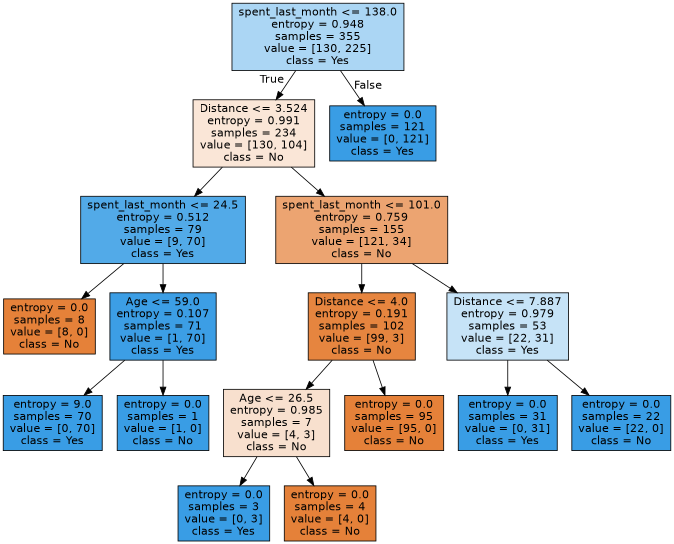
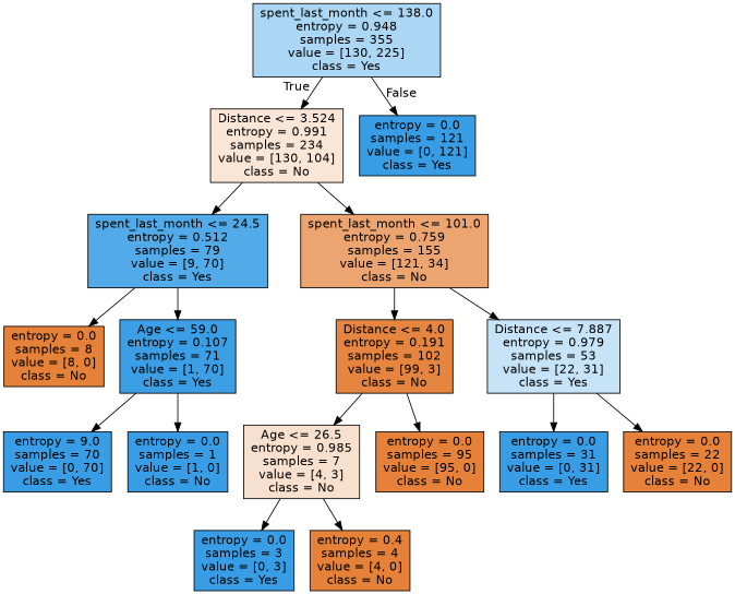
  digraph {
    node [color=black fillcolor="#399de5" fontname=helvetica shape=box style=filled]
    edge [fontname=helvetica]
    n1 [fillcolor="#abd6f4" label="spent_last_month <= 138.0\nentropy = 0.948\nsamples = 355\nvalue = [130, 225]\nclass = Yes"]
    n2 [fillcolor="#fae6d7" label="Distance <= 3.524\nentropy = 0.991\nsamples = 234\nvalue = [130, 104]\nclass = No"]
    n3 [label="entropy = 0.0\nsamples = 121\nvalue = [0, 121]\nclass = Yes"]
    n4 [fillcolor="#52aae8" label="spent_last_month <= 24.5\nentropy = 0.512\nsamples = 79\nvalue = [9, 70]\nclass = Yes"]
    n5 [fillcolor="#eca471" label="spent_last_month <= 101.0\nentropy = 0.759\nsamples = 155\nvalue = [121, 34]\nclass = No"]
    n6 [fillcolor="#e58139" label="entropy = 0.0\nsamples = 8\nvalue = [8, 0]\nclass = No"]
    n7 [fillcolor="#3c9ee5" label="Age <= 59.0\nentropy = 0.107\nsamples = 71\nvalue = [1, 70]\nclass = Yes"]
    n8 [fillcolor="#e6853f" label="Distance <= 4.0\nentropy = 0.191\nsamples = 102\nvalue = [99, 3]\nclass = No"]
    n9 [fillcolor="#c6e3f7" label="Distance <= 7.887\nentropy = 0.979\nsamples = 53\nvalue = [22, 31]\nclass = Yes"]
    n10 [label="entropy = 9.0\nsamples = 70\nvalue = [0, 70]\nclass = Yes"]
    n11 [label="entropy = 0.0\nsamples = 1\nvalue = [1, 0]\nclass = No"]
    n12 [fillcolor="#f8e0ce" label="Age <= 26.5\nentropy = 0.985\nsamples = 7\nvalue = [4, 3]\nclass = No"]
    n13 [fillcolor="#e58139" label="entropy = 0.0\nsamples = 95\nvalue = [95, 0]\nclass = No"]
    n14 [label="entropy = 0.0\nsamples = 31\nvalue = [0, 31]\nclass = Yes"]
-   n15 [label="entropy = 0.0\nsamples = 22\nvalue = [22, 0]\nclass = No"]
+   n15 [fillcolor="#e58139" label="entropy = 0.0\nsamples = 22\nvalue = [22, 0]\nclass = No"]
    n16 [label="entropy = 0.0\nsamples = 3\nvalue = [0, 3]\nclass = Yes"]
-   n17 [fillcolor="#e58139" label="entropy = 0.0\nsamples = 4\nvalue = [4, 0]\nclass = No"]
+   n17 [fillcolor="#e58139" label="entropy = 0.4\nsamples = 4\nvalue = [4, 0]\nclass = No"]
    n1 -> n2 [headlabel=True labelangle=45 labeldistance=2.5]
    n1 -> n3 [headlabel=False labelangle=-45 labeldistance=2.5]
    n2 -> n4
    n2 -> n5
    n4 -> n6
    n4 -> n7
    n5 -> n8
    n5 -> n9
    n7 -> n10
    n7 -> n11
    n8 -> n12
    n8 -> n13
    n9 -> n14
    n9 -> n15
    n12 -> n16
    n12 -> n17
  }
